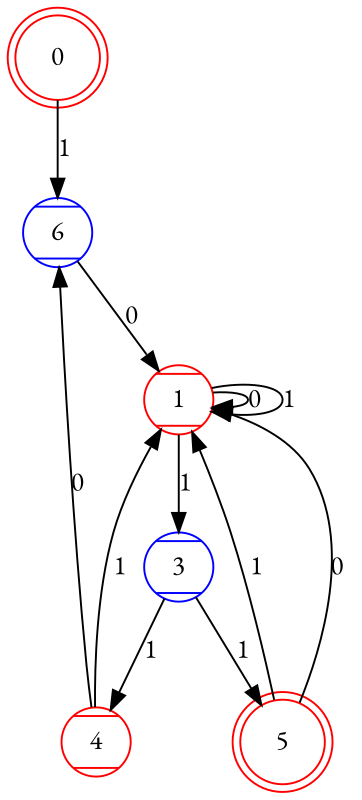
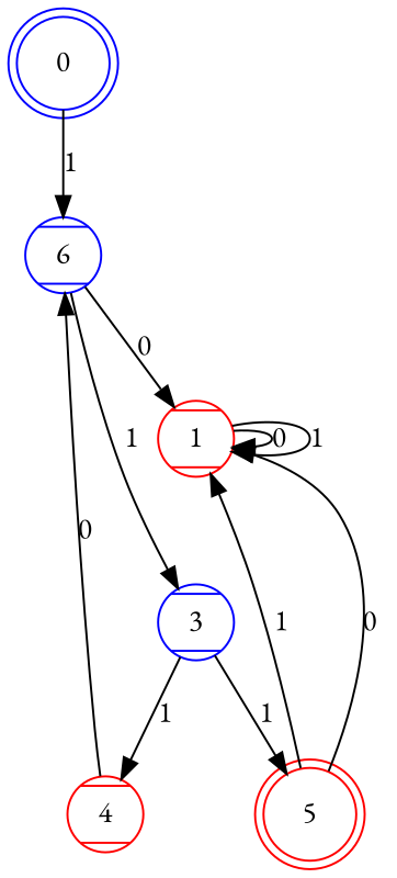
  digraph {
    fontname="EB Garamond"
    node [color=blue fontname="EB Garamond" shape=Mcircle style=striped]
    edge [fontname="EB Garamond"]
-   0 [color=red shape=doublecircle]
+   0 [shape=doublecircle]
    n2 [label=6]
    1 [color=red]
    3
    4 [color=red]
    5 [color=red shape=doublecircle]
    0 -> n2 [label=1]
    n2 -> 1 [label=0]
-   1 -> 3 [label=1]
+   n2 -> 3 [label=1]
    1 -> 1 [label=0]
    1 -> 1 [label=1]
    3 -> 4 [label=1]
    3 -> 5 [label=1]
    4 -> n2 [label=0]
-   4 -> 1 [label=1]
    5 -> 1 [label=0]
    5 -> 1 [label=1]
  }
